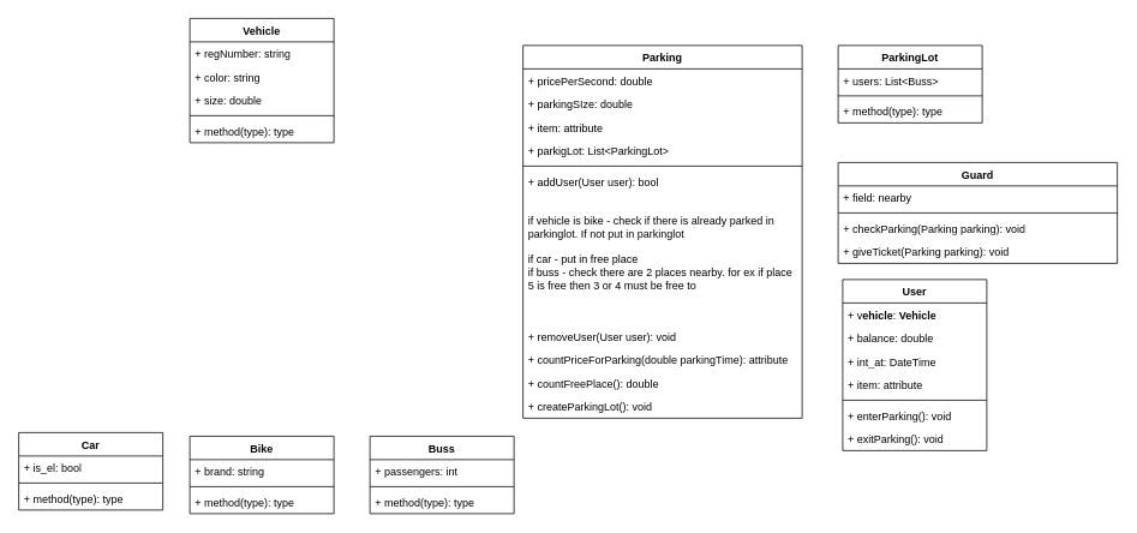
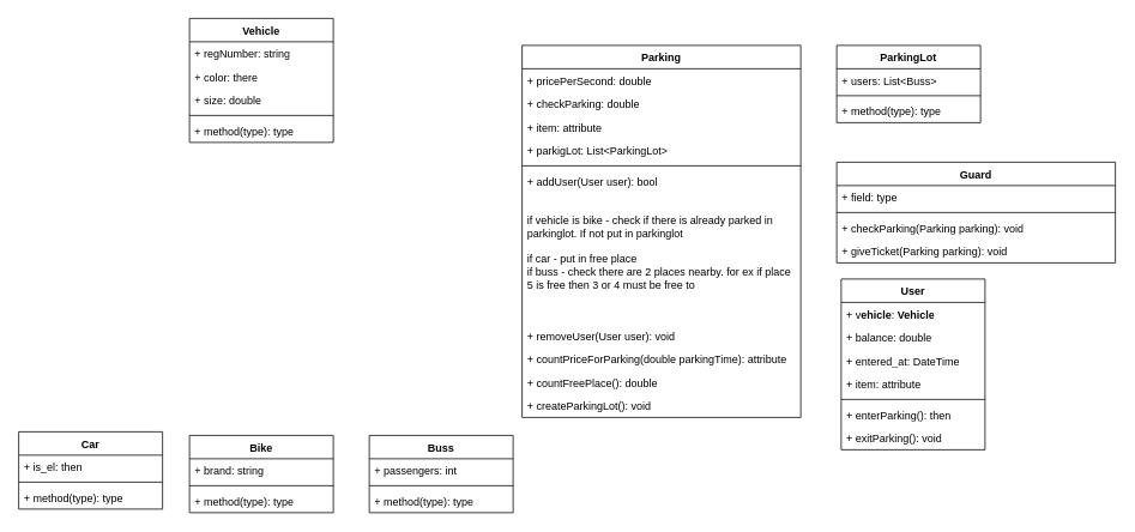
  <mxCell id="0" />
  <mxCell id="1" parent="0" />
  <mxCell id="2" value="Parking" style="swimlane;fontStyle=1;align=center;verticalAlign=top;childLayout=stackLayout;horizontal=1;startSize=26;horizontalStack=0;resizeParent=1;resizeParentMax=0;resizeLast=0;collapsible=1;marginBottom=0;whiteSpace=wrap;html=1;" parent="1" vertex="1"><mxGeometry x="580" y="50" width="310" height="414" as="geometry" /></mxCell>
  <mxCell id="3" value="+ pricePerSecond: double" style="text;strokeColor=none;fillColor=none;align=left;verticalAlign=top;spacingLeft=4;spacingRight=4;overflow=hidden;rotatable=0;points=[[0,0.5],[1,0.5]];portConstraint=eastwest;whiteSpace=wrap;html=1;" parent="2" vertex="1"><mxGeometry y="26" width="310" height="26" as="geometry" /></mxCell>
- <mxCell id="4" value="+ parkingSIze: double" style="text;strokeColor=none;fillColor=none;align=left;verticalAlign=top;spacingLeft=4;spacingRight=4;overflow=hidden;rotatable=0;points=[[0,0.5],[1,0.5]];portConstraint=eastwest;whiteSpace=wrap;html=1;" parent="2" vertex="1"><mxGeometry y="52" width="310" height="26" as="geometry" /></mxCell>
+ <mxCell id="4" value="+ checkParking: double" style="text;strokeColor=none;fillColor=none;align=left;verticalAlign=top;spacingLeft=4;spacingRight=4;overflow=hidden;rotatable=0;points=[[0,0.5],[1,0.5]];portConstraint=eastwest;whiteSpace=wrap;html=1;" parent="2" vertex="1"><mxGeometry y="52" width="310" height="26" as="geometry" /></mxCell>
  <mxCell id="5" value="+ item: attribute" style="text;strokeColor=none;fillColor=none;align=left;verticalAlign=top;spacingLeft=4;spacingRight=4;overflow=hidden;rotatable=0;points=[[0,0.5],[1,0.5]];portConstraint=eastwest;whiteSpace=wrap;html=1;" parent="2" vertex="1"><mxGeometry y="78" width="310" height="26" as="geometry" /></mxCell>
  <mxCell id="6" value="+ parkigLot: List&amp;lt;ParkingLot&amp;gt;" style="text;strokeColor=none;fillColor=none;align=left;verticalAlign=top;spacingLeft=4;spacingRight=4;overflow=hidden;rotatable=0;points=[[0,0.5],[1,0.5]];portConstraint=eastwest;whiteSpace=wrap;html=1;" parent="2" vertex="1"><mxGeometry y="104" width="310" height="26" as="geometry" /></mxCell>
  <mxCell id="7" value="" style="line;strokeWidth=1;fillColor=none;align=left;verticalAlign=middle;spacingTop=-1;spacingLeft=3;spacingRight=3;rotatable=0;labelPosition=right;points=[];portConstraint=eastwest;strokeColor=inherit;" parent="2" vertex="1"><mxGeometry y="130" width="310" height="8" as="geometry" /></mxCell>
  <mxCell id="8" value="+ addUser(User user): bool&lt;div&gt;&lt;span style=&quot;white-space: pre;&quot;&gt;&#09;&lt;/span&gt;&lt;br&gt;&lt;/div&gt;&lt;div&gt;&lt;br&gt;&lt;/div&gt;&lt;div&gt;if vehicle is bike - check if there is already parked in parkinglot. If not put in parkinglot&lt;br&gt;&lt;br&gt;if car - put in free place&lt;/div&gt;&lt;div&gt;if buss - check there are 2 places nearby. for ex if place 5 is free then 3 or 4 must be free to&lt;/div&gt;" style="text;strokeColor=none;fillColor=none;align=left;verticalAlign=top;spacingLeft=4;spacingRight=4;overflow=hidden;rotatable=0;points=[[0,0.5],[1,0.5]];portConstraint=eastwest;whiteSpace=wrap;html=1;" parent="2" vertex="1"><mxGeometry y="138" width="310" height="172" as="geometry" /></mxCell>
  <mxCell id="9" value="+ removeUser(User user): void&lt;span style=&quot;white-space: pre;&quot;&gt;&#09;&lt;/span&gt;" style="text;strokeColor=none;fillColor=none;align=left;verticalAlign=top;spacingLeft=4;spacingRight=4;overflow=hidden;rotatable=0;points=[[0,0.5],[1,0.5]];portConstraint=eastwest;whiteSpace=wrap;html=1;" parent="2" vertex="1"><mxGeometry y="310" width="310" height="26" as="geometry" /></mxCell>
  <mxCell id="10" value="+ countPriceForParking(double parkingTime): attribute" style="text;strokeColor=none;fillColor=none;align=left;verticalAlign=top;spacingLeft=4;spacingRight=4;overflow=hidden;rotatable=0;points=[[0,0.5],[1,0.5]];portConstraint=eastwest;whiteSpace=wrap;html=1;" parent="2" vertex="1"><mxGeometry y="336" width="310" height="26" as="geometry" /></mxCell>
  <mxCell id="11" value="+ countFreePlace(): double" style="text;strokeColor=none;fillColor=none;align=left;verticalAlign=top;spacingLeft=4;spacingRight=4;overflow=hidden;rotatable=0;points=[[0,0.5],[1,0.5]];portConstraint=eastwest;whiteSpace=wrap;html=1;" parent="2" vertex="1"><mxGeometry y="362" width="310" height="26" as="geometry" /></mxCell>
  <mxCell id="12" value="+ createParkingLot(): void" style="text;strokeColor=none;fillColor=none;align=left;verticalAlign=top;spacingLeft=4;spacingRight=4;overflow=hidden;rotatable=0;points=[[0,0.5],[1,0.5]];portConstraint=eastwest;whiteSpace=wrap;html=1;" vertex="1" parent="2"><mxGeometry y="388" width="310" height="26" as="geometry" /></mxCell>
  <mxCell id="13" value="Guard" style="swimlane;fontStyle=1;align=center;verticalAlign=top;childLayout=stackLayout;horizontal=1;startSize=26;horizontalStack=0;resizeParent=1;resizeParentMax=0;resizeLast=0;collapsible=1;marginBottom=0;whiteSpace=wrap;html=1;" parent="1" vertex="1"><mxGeometry x="930" y="180" width="310" height="112" as="geometry" /></mxCell>
- <mxCell id="14" value="+ field: nearby" style="text;strokeColor=none;fillColor=none;align=left;verticalAlign=top;spacingLeft=4;spacingRight=4;overflow=hidden;rotatable=0;points=[[0,0.5],[1,0.5]];portConstraint=eastwest;whiteSpace=wrap;html=1;" parent="13" vertex="1"><mxGeometry y="26" width="310" height="26" as="geometry" /></mxCell>
+ <mxCell id="14" value="+ field: type" style="text;strokeColor=none;fillColor=none;align=left;verticalAlign=top;spacingLeft=4;spacingRight=4;overflow=hidden;rotatable=0;points=[[0,0.5],[1,0.5]];portConstraint=eastwest;whiteSpace=wrap;html=1;" parent="13" vertex="1"><mxGeometry y="26" width="310" height="26" as="geometry" /></mxCell>
  <mxCell id="15" value="" style="line;strokeWidth=1;fillColor=none;align=left;verticalAlign=middle;spacingTop=-1;spacingLeft=3;spacingRight=3;rotatable=0;labelPosition=right;points=[];portConstraint=eastwest;strokeColor=inherit;" parent="13" vertex="1"><mxGeometry y="52" width="310" height="8" as="geometry" /></mxCell>
  <mxCell id="16" value="+ checkParking(Parking parking): void" style="text;strokeColor=none;fillColor=none;align=left;verticalAlign=top;spacingLeft=4;spacingRight=4;overflow=hidden;rotatable=0;points=[[0,0.5],[1,0.5]];portConstraint=eastwest;whiteSpace=wrap;html=1;" parent="13" vertex="1"><mxGeometry y="60" width="310" height="26" as="geometry" /></mxCell>
  <mxCell id="17" value="+ giveTicket(Parking parking): void" style="text;strokeColor=none;fillColor=none;align=left;verticalAlign=top;spacingLeft=4;spacingRight=4;overflow=hidden;rotatable=0;points=[[0,0.5],[1,0.5]];portConstraint=eastwest;whiteSpace=wrap;html=1;" vertex="1" parent="13"><mxGeometry y="86" width="310" height="26" as="geometry" /></mxCell>
  <mxCell id="18" value="User" style="swimlane;fontStyle=1;align=center;verticalAlign=top;childLayout=stackLayout;horizontal=1;startSize=26;horizontalStack=0;resizeParent=1;resizeParentMax=0;resizeLast=0;collapsible=1;marginBottom=0;whiteSpace=wrap;html=1;" parent="1" vertex="1"><mxGeometry x="935" y="310" width="160" height="190" as="geometry" /></mxCell>
  <mxCell id="19" value="+ v&lt;span style=&quot;font-weight: 700; text-align: center;&quot;&gt;ehicle&lt;/span&gt;:&amp;nbsp;&lt;span style=&quot;font-weight: 700; text-align: center;&quot;&gt;Vehicle&lt;/span&gt;" style="text;strokeColor=none;fillColor=none;align=left;verticalAlign=top;spacingLeft=4;spacingRight=4;overflow=hidden;rotatable=0;points=[[0,0.5],[1,0.5]];portConstraint=eastwest;whiteSpace=wrap;html=1;" parent="18" vertex="1"><mxGeometry y="26" width="160" height="26" as="geometry" /></mxCell>
  <mxCell id="20" value="+ balance: double" style="text;strokeColor=none;fillColor=none;align=left;verticalAlign=top;spacingLeft=4;spacingRight=4;overflow=hidden;rotatable=0;points=[[0,0.5],[1,0.5]];portConstraint=eastwest;whiteSpace=wrap;html=1;" parent="18" vertex="1"><mxGeometry y="52" width="160" height="26" as="geometry" /></mxCell>
- <mxCell id="21" value="+ int_at: DateTime" style="text;strokeColor=none;fillColor=none;align=left;verticalAlign=top;spacingLeft=4;spacingRight=4;overflow=hidden;rotatable=0;points=[[0,0.5],[1,0.5]];portConstraint=eastwest;whiteSpace=wrap;html=1;" parent="18" vertex="1"><mxGeometry y="78" width="160" height="26" as="geometry" /></mxCell>
+ <mxCell id="21" value="+ entered_at: DateTime" style="text;strokeColor=none;fillColor=none;align=left;verticalAlign=top;spacingLeft=4;spacingRight=4;overflow=hidden;rotatable=0;points=[[0,0.5],[1,0.5]];portConstraint=eastwest;whiteSpace=wrap;html=1;" parent="18" vertex="1"><mxGeometry y="78" width="160" height="26" as="geometry" /></mxCell>
  <mxCell id="22" value="+ item: attribute" style="text;strokeColor=none;fillColor=none;align=left;verticalAlign=top;spacingLeft=4;spacingRight=4;overflow=hidden;rotatable=0;points=[[0,0.5],[1,0.5]];portConstraint=eastwest;whiteSpace=wrap;html=1;" parent="18" vertex="1"><mxGeometry y="104" width="160" height="26" as="geometry" /></mxCell>
  <mxCell id="23" value="" style="line;strokeWidth=1;fillColor=none;align=left;verticalAlign=middle;spacingTop=-1;spacingLeft=3;spacingRight=3;rotatable=0;labelPosition=right;points=[];portConstraint=eastwest;strokeColor=inherit;" parent="18" vertex="1"><mxGeometry y="130" width="160" height="8" as="geometry" /></mxCell>
- <mxCell id="24" value="+ enterParking(): void" style="text;strokeColor=none;fillColor=none;align=left;verticalAlign=top;spacingLeft=4;spacingRight=4;overflow=hidden;rotatable=0;points=[[0,0.5],[1,0.5]];portConstraint=eastwest;whiteSpace=wrap;html=1;" parent="18" vertex="1"><mxGeometry y="138" width="160" height="26" as="geometry" /></mxCell>
+ <mxCell id="24" value="+ enterParking(): then" style="text;strokeColor=none;fillColor=none;align=left;verticalAlign=top;spacingLeft=4;spacingRight=4;overflow=hidden;rotatable=0;points=[[0,0.5],[1,0.5]];portConstraint=eastwest;whiteSpace=wrap;html=1;" parent="18" vertex="1"><mxGeometry y="138" width="160" height="26" as="geometry" /></mxCell>
  <mxCell id="25" value="+ exitParking(): void" style="text;strokeColor=none;fillColor=none;align=left;verticalAlign=top;spacingLeft=4;spacingRight=4;overflow=hidden;rotatable=0;points=[[0,0.5],[1,0.5]];portConstraint=eastwest;whiteSpace=wrap;html=1;" parent="18" vertex="1"><mxGeometry y="164" width="160" height="26" as="geometry" /></mxCell>
  <mxCell id="26" value="Vehicle" style="swimlane;fontStyle=1;align=center;verticalAlign=top;childLayout=stackLayout;horizontal=1;startSize=26;horizontalStack=0;resizeParent=1;resizeParentMax=0;resizeLast=0;collapsible=1;marginBottom=0;whiteSpace=wrap;html=1;" parent="1" vertex="1"><mxGeometry x="210" width="160" height="138" as="geometry" y="20" /></mxCell>
  <mxCell id="27" value="+ regNumber: string" style="text;strokeColor=none;fillColor=none;align=left;verticalAlign=top;spacingLeft=4;spacingRight=4;overflow=hidden;rotatable=0;points=[[0,0.5],[1,0.5]];portConstraint=eastwest;whiteSpace=wrap;html=1;" parent="26" vertex="1"><mxGeometry y="26" width="160" height="26" as="geometry" /></mxCell>
- <mxCell id="28" value="+ color: string" style="text;strokeColor=none;fillColor=none;align=left;verticalAlign=top;spacingLeft=4;spacingRight=4;overflow=hidden;rotatable=0;points=[[0,0.5],[1,0.5]];portConstraint=eastwest;whiteSpace=wrap;html=1;" parent="26" vertex="1"><mxGeometry y="52" width="160" height="26" as="geometry" /></mxCell>
+ <mxCell id="28" value="+ color: there" style="text;strokeColor=none;fillColor=none;align=left;verticalAlign=top;spacingLeft=4;spacingRight=4;overflow=hidden;rotatable=0;points=[[0,0.5],[1,0.5]];portConstraint=eastwest;whiteSpace=wrap;html=1;" parent="26" vertex="1"><mxGeometry y="52" width="160" height="26" as="geometry" /></mxCell>
  <mxCell id="29" value="+ size: double" style="text;strokeColor=none;fillColor=none;align=left;verticalAlign=top;spacingLeft=4;spacingRight=4;overflow=hidden;rotatable=0;points=[[0,0.5],[1,0.5]];portConstraint=eastwest;whiteSpace=wrap;html=1;" parent="26" vertex="1"><mxGeometry y="78" width="160" height="26" as="geometry" /></mxCell>
  <mxCell id="30" value="" style="line;strokeWidth=1;fillColor=none;align=left;verticalAlign=middle;spacingTop=-1;spacingLeft=3;spacingRight=3;rotatable=0;labelPosition=right;points=[];portConstraint=eastwest;strokeColor=inherit;" parent="26" vertex="1"><mxGeometry y="104" width="160" height="8" as="geometry" /></mxCell>
  <mxCell id="31" value="+ method(type): type" style="text;strokeColor=none;fillColor=none;align=left;verticalAlign=top;spacingLeft=4;spacingRight=4;overflow=hidden;rotatable=0;points=[[0,0.5],[1,0.5]];portConstraint=eastwest;whiteSpace=wrap;html=1;" parent="26" vertex="1"><mxGeometry y="112" width="160" height="26" as="geometry" /></mxCell>
  <mxCell id="32" value="Car" style="swimlane;fontStyle=1;align=center;verticalAlign=top;childLayout=stackLayout;horizontal=1;startSize=26;horizontalStack=0;resizeParent=1;resizeParentMax=0;resizeLast=0;collapsible=1;marginBottom=0;whiteSpace=wrap;html=1;" parent="1" vertex="1"><mxGeometry x="20" y="480" width="160" height="86" as="geometry" /></mxCell>
- <mxCell id="33" value="+ is_el: bool" style="text;strokeColor=none;fillColor=none;align=left;verticalAlign=top;spacingLeft=4;spacingRight=4;overflow=hidden;rotatable=0;points=[[0,0.5],[1,0.5]];portConstraint=eastwest;whiteSpace=wrap;html=1;" parent="32" vertex="1"><mxGeometry y="26" width="160" height="26" as="geometry" /></mxCell>
+ <mxCell id="33" value="+ is_el: then" style="text;strokeColor=none;fillColor=none;align=left;verticalAlign=top;spacingLeft=4;spacingRight=4;overflow=hidden;rotatable=0;points=[[0,0.5],[1,0.5]];portConstraint=eastwest;whiteSpace=wrap;html=1;" parent="32" vertex="1"><mxGeometry y="26" width="160" height="26" as="geometry" /></mxCell>
  <mxCell id="34" value="" style="line;strokeWidth=1;fillColor=none;align=left;verticalAlign=middle;spacingTop=-1;spacingLeft=3;spacingRight=3;rotatable=0;labelPosition=right;points=[];portConstraint=eastwest;strokeColor=inherit;" parent="32" vertex="1"><mxGeometry y="52" width="160" height="8" as="geometry" /></mxCell>
  <mxCell id="35" value="+ method(type): type" style="text;strokeColor=none;fillColor=none;align=left;verticalAlign=top;spacingLeft=4;spacingRight=4;overflow=hidden;rotatable=0;points=[[0,0.5],[1,0.5]];portConstraint=eastwest;whiteSpace=wrap;html=1;" parent="32" vertex="1"><mxGeometry y="60" width="160" height="26" as="geometry" /></mxCell>
  <mxCell id="36" value="Bike" style="swimlane;fontStyle=1;align=center;verticalAlign=top;childLayout=stackLayout;horizontal=1;startSize=26;horizontalStack=0;resizeParent=1;resizeParentMax=0;resizeLast=0;collapsible=1;marginBottom=0;whiteSpace=wrap;html=1;" parent="1" vertex="1"><mxGeometry x="210" y="484" width="160" height="86" as="geometry" /></mxCell>
  <mxCell id="37" value="+ brand: string" style="text;strokeColor=none;fillColor=none;align=left;verticalAlign=top;spacingLeft=4;spacingRight=4;overflow=hidden;rotatable=0;points=[[0,0.5],[1,0.5]];portConstraint=eastwest;whiteSpace=wrap;html=1;" parent="36" vertex="1"><mxGeometry y="26" width="160" height="26" as="geometry" /></mxCell>
  <mxCell id="38" value="" style="line;strokeWidth=1;fillColor=none;align=left;verticalAlign=middle;spacingTop=-1;spacingLeft=3;spacingRight=3;rotatable=0;labelPosition=right;points=[];portConstraint=eastwest;strokeColor=inherit;" parent="36" vertex="1"><mxGeometry y="52" width="160" height="8" as="geometry" /></mxCell>
  <mxCell id="39" value="+ method(type): type" style="text;strokeColor=none;fillColor=none;align=left;verticalAlign=top;spacingLeft=4;spacingRight=4;overflow=hidden;rotatable=0;points=[[0,0.5],[1,0.5]];portConstraint=eastwest;whiteSpace=wrap;html=1;" parent="36" vertex="1"><mxGeometry y="60" width="160" height="26" as="geometry" /></mxCell>
  <mxCell id="40" value="Buss" style="swimlane;fontStyle=1;align=center;verticalAlign=top;childLayout=stackLayout;horizontal=1;startSize=26;horizontalStack=0;resizeParent=1;resizeParentMax=0;resizeLast=0;collapsible=1;marginBottom=0;whiteSpace=wrap;html=1;" parent="1" vertex="1"><mxGeometry x="410" y="484" width="160" height="86" as="geometry" /></mxCell>
  <mxCell id="41" value="+ passengers: int" style="text;strokeColor=none;fillColor=none;align=left;verticalAlign=top;spacingLeft=4;spacingRight=4;overflow=hidden;rotatable=0;points=[[0,0.5],[1,0.5]];portConstraint=eastwest;whiteSpace=wrap;html=1;" parent="40" vertex="1"><mxGeometry y="26" width="160" height="26" as="geometry" /></mxCell>
  <mxCell id="42" value="" style="line;strokeWidth=1;fillColor=none;align=left;verticalAlign=middle;spacingTop=-1;spacingLeft=3;spacingRight=3;rotatable=0;labelPosition=right;points=[];portConstraint=eastwest;strokeColor=inherit;" parent="40" vertex="1"><mxGeometry y="52" width="160" height="8" as="geometry" /></mxCell>
  <mxCell id="43" value="+ method(type): type" style="text;strokeColor=none;fillColor=none;align=left;verticalAlign=top;spacingLeft=4;spacingRight=4;overflow=hidden;rotatable=0;points=[[0,0.5],[1,0.5]];portConstraint=eastwest;whiteSpace=wrap;html=1;" parent="40" vertex="1"><mxGeometry y="60" width="160" height="26" as="geometry" /></mxCell>
  <mxCell id="44" value="ParkingLot" style="swimlane;fontStyle=1;align=center;verticalAlign=top;childLayout=stackLayout;horizontal=1;startSize=26;horizontalStack=0;resizeParent=1;resizeParentMax=0;resizeLast=0;collapsible=1;marginBottom=0;whiteSpace=wrap;html=1;" vertex="1" parent="1"><mxGeometry x="930" y="50" width="160" height="86" as="geometry" /></mxCell>
  <mxCell id="45" value="+ users: List&amp;lt;Buss&amp;gt;" style="text;strokeColor=none;fillColor=none;align=left;verticalAlign=top;spacingLeft=4;spacingRight=4;overflow=hidden;rotatable=0;points=[[0,0.5],[1,0.5]];portConstraint=eastwest;whiteSpace=wrap;html=1;" vertex="1" parent="44"><mxGeometry y="26" width="160" height="26" as="geometry" /></mxCell>
  <mxCell id="46" value="" style="line;strokeWidth=1;fillColor=none;align=left;verticalAlign=middle;spacingTop=-1;spacingLeft=3;spacingRight=3;rotatable=0;labelPosition=right;points=[];portConstraint=eastwest;strokeColor=inherit;" vertex="1" parent="44"><mxGeometry y="52" width="160" height="8" as="geometry" /></mxCell>
  <mxCell id="47" value="+ method(type): type" style="text;strokeColor=none;fillColor=none;align=left;verticalAlign=top;spacingLeft=4;spacingRight=4;overflow=hidden;rotatable=0;points=[[0,0.5],[1,0.5]];portConstraint=eastwest;whiteSpace=wrap;html=1;" vertex="1" parent="44"><mxGeometry y="60" width="160" height="26" as="geometry" /></mxCell>
